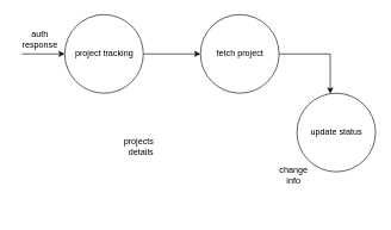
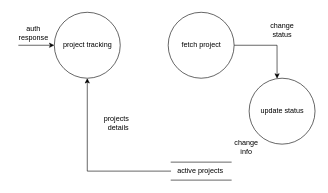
  <mxCell id="0" />
  <mxCell id="1" parent="0" />
- <mxCell id="2" style="edgeStyle=orthogonalEdgeStyle;rounded=0;orthogonalLoop=1;jettySize=auto;html=1;entryX=0;entryY=0.5;entryDx=0;entryDy=0;" edge="1" parent="1" source="3" target="10"><mxGeometry relative="1" as="geometry" /></mxCell>
  <mxCell id="3" value="project tracking" style="shape=ellipse;html=1;dashed=0;whitespace=wrap;aspect=fixed;perimeter=ellipsePerimeter;" vertex="1" parent="1"><mxGeometry x="90" y="20" width="110" height="110" as="geometry" /></mxCell>
  <mxCell id="4" value="" style="endArrow=classic;html=1;entryX=0;entryY=0.5;entryDx=0;entryDy=0;" edge="1" parent="1" target="3"><mxGeometry width="50" height="50" relative="1" as="geometry"><mxPoint x="30" y="75" as="sourcePoint" /><mxPoint x="250" y="170" as="targetPoint" /></mxGeometry></mxCell>
  <mxCell id="5" value="&lt;font style=&quot;vertical-align: inherit&quot;&gt;&lt;font style=&quot;vertical-align: inherit&quot;&gt;&lt;font style=&quot;vertical-align: inherit&quot;&gt;&lt;font style=&quot;vertical-align: inherit&quot;&gt;auth &lt;br&gt;response&lt;/font&gt;&lt;/font&gt;&lt;/font&gt;&lt;/font&gt;" style="text;html=1;align=center;verticalAlign=middle;resizable=0;points=[];autosize=1;" vertex="1" parent="1"><mxGeometry x="20" y="40" width="70" height="30" as="geometry" /></mxCell>
  <mxCell id="6" value="&lt;font style=&quot;vertical-align: inherit&quot;&gt;&lt;font style=&quot;vertical-align: inherit&quot;&gt;&lt;font style=&quot;vertical-align: inherit&quot;&gt;&lt;font style=&quot;vertical-align: inherit&quot;&gt;&lt;font style=&quot;vertical-align: inherit&quot;&gt;&lt;font style=&quot;vertical-align: inherit&quot;&gt;projects&amp;nbsp;&lt;/font&gt;&lt;/font&gt;&lt;br&gt;&lt;font style=&quot;vertical-align: inherit&quot;&gt;&lt;font style=&quot;vertical-align: inherit&quot;&gt;&amp;nbsp;details&lt;/font&gt;&lt;/font&gt;&lt;/font&gt;&lt;/font&gt;&lt;/font&gt;&lt;/font&gt;" style="text;html=1;align=center;verticalAlign=middle;resizable=0;points=[];autosize=1;" vertex="1" parent="1"><mxGeometry x="160" y="190" width="70" height="30" as="geometry" /></mxCell>
+ <mxCell id="7" style="edgeStyle=orthogonalEdgeStyle;rounded=0;orthogonalLoop=1;jettySize=auto;html=1;" edge="1" parent="1" source="8" target="3"><mxGeometry relative="1" as="geometry" /></mxCell>
+ <mxCell id="8" value="active projects&amp;nbsp;" style="html=1;dashed=0;whitespace=wrap;shape=partialRectangle;right=0;left=0;" vertex="1" parent="1"><mxGeometry x="285" y="270" width="100" height="30" as="geometry" /></mxCell>
  <mxCell id="9" style="edgeStyle=orthogonalEdgeStyle;rounded=0;orthogonalLoop=1;jettySize=auto;html=1;exitX=1;exitY=0.5;exitDx=0;exitDy=0;entryX=0.424;entryY=0.005;entryDx=0;entryDy=0;entryPerimeter=0;" edge="1" parent="1" source="10" target="11"><mxGeometry relative="1" as="geometry"><mxPoint x="440" y="75" as="targetPoint" /></mxGeometry></mxCell>
  <mxCell id="10" value="&lt;font style=&quot;vertical-align: inherit&quot;&gt;&lt;font style=&quot;vertical-align: inherit&quot;&gt;&lt;font style=&quot;vertical-align: inherit&quot;&gt;&lt;font style=&quot;vertical-align: inherit&quot;&gt;&lt;font style=&quot;vertical-align: inherit&quot;&gt;&lt;font style=&quot;vertical-align: inherit&quot;&gt;&lt;font style=&quot;vertical-align: inherit&quot;&gt;&lt;font style=&quot;vertical-align: inherit&quot;&gt;&lt;font style=&quot;vertical-align: inherit&quot;&gt;&lt;font style=&quot;vertical-align: inherit&quot;&gt;fetch project&lt;/font&gt;&lt;/font&gt;&lt;/font&gt;&lt;/font&gt;&lt;/font&gt;&lt;/font&gt;&lt;/font&gt;&lt;/font&gt;&lt;/font&gt;&lt;/font&gt;" style="shape=ellipse;html=1;dashed=0;whitespace=wrap;aspect=fixed;perimeter=ellipsePerimeter;" vertex="1" parent="1"><mxGeometry x="280" y="20" width="110" height="110" as="geometry" /></mxCell>
  <mxCell id="11" value="&lt;font style=&quot;vertical-align: inherit&quot;&gt;&lt;font style=&quot;vertical-align: inherit&quot;&gt;&lt;font style=&quot;vertical-align: inherit&quot;&gt;&lt;font style=&quot;vertical-align: inherit&quot;&gt;update status&lt;/font&gt;&lt;/font&gt;&lt;/font&gt;&lt;/font&gt;" style="shape=ellipse;html=1;dashed=0;whitespace=wrap;aspect=fixed;perimeter=ellipsePerimeter;" vertex="1" parent="1"><mxGeometry x="415" y="130" width="110" height="110" as="geometry" /></mxCell>
+ <mxCell id="12" value="&lt;font style=&quot;vertical-align: inherit&quot;&gt;&lt;font style=&quot;vertical-align: inherit&quot;&gt;&lt;font style=&quot;vertical-align: inherit&quot;&gt;&lt;font style=&quot;vertical-align: inherit&quot;&gt;change &lt;/font&gt;&lt;/font&gt;&lt;br&gt;&lt;font style=&quot;vertical-align: inherit&quot;&gt;&lt;font style=&quot;vertical-align: inherit&quot;&gt;status&lt;/font&gt;&lt;/font&gt;&lt;/font&gt;&lt;/font&gt;" style="text;html=1;align=center;verticalAlign=middle;resizable=0;points=[];autosize=1;" vertex="1" parent="1"><mxGeometry x="440" y="35" width="60" height="30" as="geometry" /></mxCell>
  <mxCell id="13" value="&lt;font style=&quot;vertical-align: inherit&quot;&gt;&lt;font style=&quot;vertical-align: inherit&quot;&gt;&lt;font style=&quot;vertical-align: inherit&quot;&gt;&lt;font style=&quot;vertical-align: inherit&quot;&gt;change &lt;/font&gt;&lt;/font&gt;&lt;br&gt;&lt;font style=&quot;vertical-align: inherit&quot;&gt;&lt;font style=&quot;vertical-align: inherit&quot;&gt;info&lt;/font&gt;&lt;/font&gt;&lt;/font&gt;&lt;/font&gt;" style="text;html=1;align=center;verticalAlign=middle;resizable=0;points=[];autosize=1;" vertex="1" parent="1"><mxGeometry x="380" y="230" width="60" height="30" as="geometry" /></mxCell>
